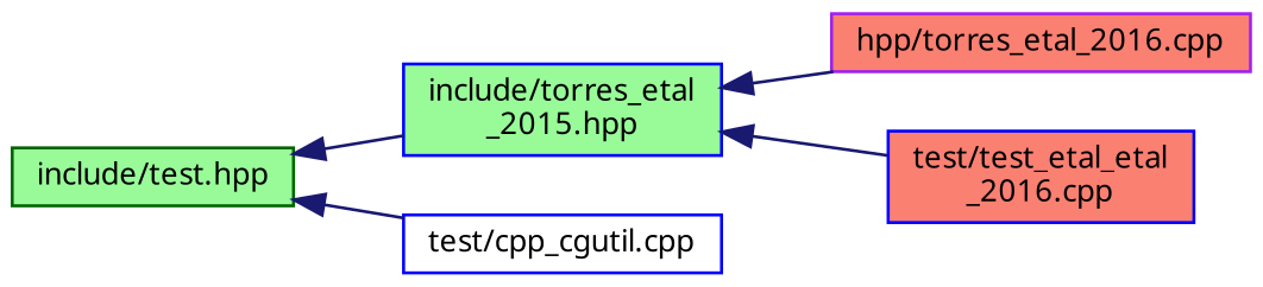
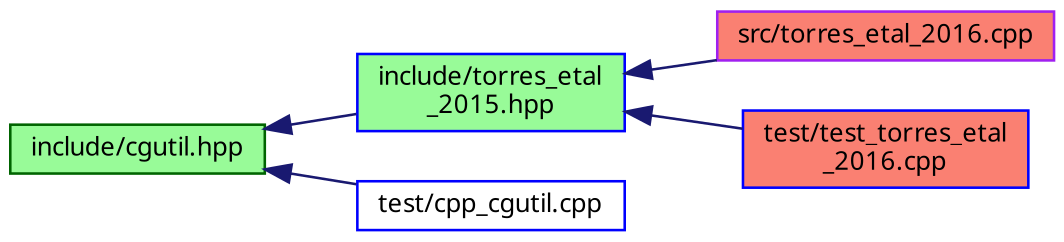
  digraph {
    fontname="Noto Sans"
    rankdir=LR
    node [color=blue fillcolor=palegreen fontname="Noto Sans" fontsize=10 shape=record style=filled]
    edge [color=midnightblue dir=back fontname="Noto Sans" fontsize=10 labelfontname=Helvetica labelfontsize=10 style=solid]
-   n1 [color=darkgreen fontcolor=black height=0.2 label="include/test.hpp" width=0.4]
+   n1 [color=darkgreen fontcolor=black height=0.2 label="include/cgutil.hpp" width=0.4]
    n2 [height=0.2 label="include/torres_etal\l_2015.hpp" width=0.4]
    n3 [fillcolor=white height=0.2 label="test/cpp_cgutil.cpp" width=0.4]
-   n4 [color=purple fillcolor=salmon height=0.2 label="hpp/torres_etal_2016.cpp" width=0.4]
-   n5 [fillcolor=salmon height=0.2 label="test/test_etal_etal\l_2016.cpp" width=0.4]
+   n4 [color=purple fillcolor=salmon height=0.2 label="src/torres_etal_2016.cpp" width=0.4]
+   n5 [fillcolor=salmon height=0.2 label="test/test_torres_etal\l_2016.cpp" width=0.4]
    n1 -> n2
    n1 -> n3
    n2 -> n4
    n2 -> n5
  }
